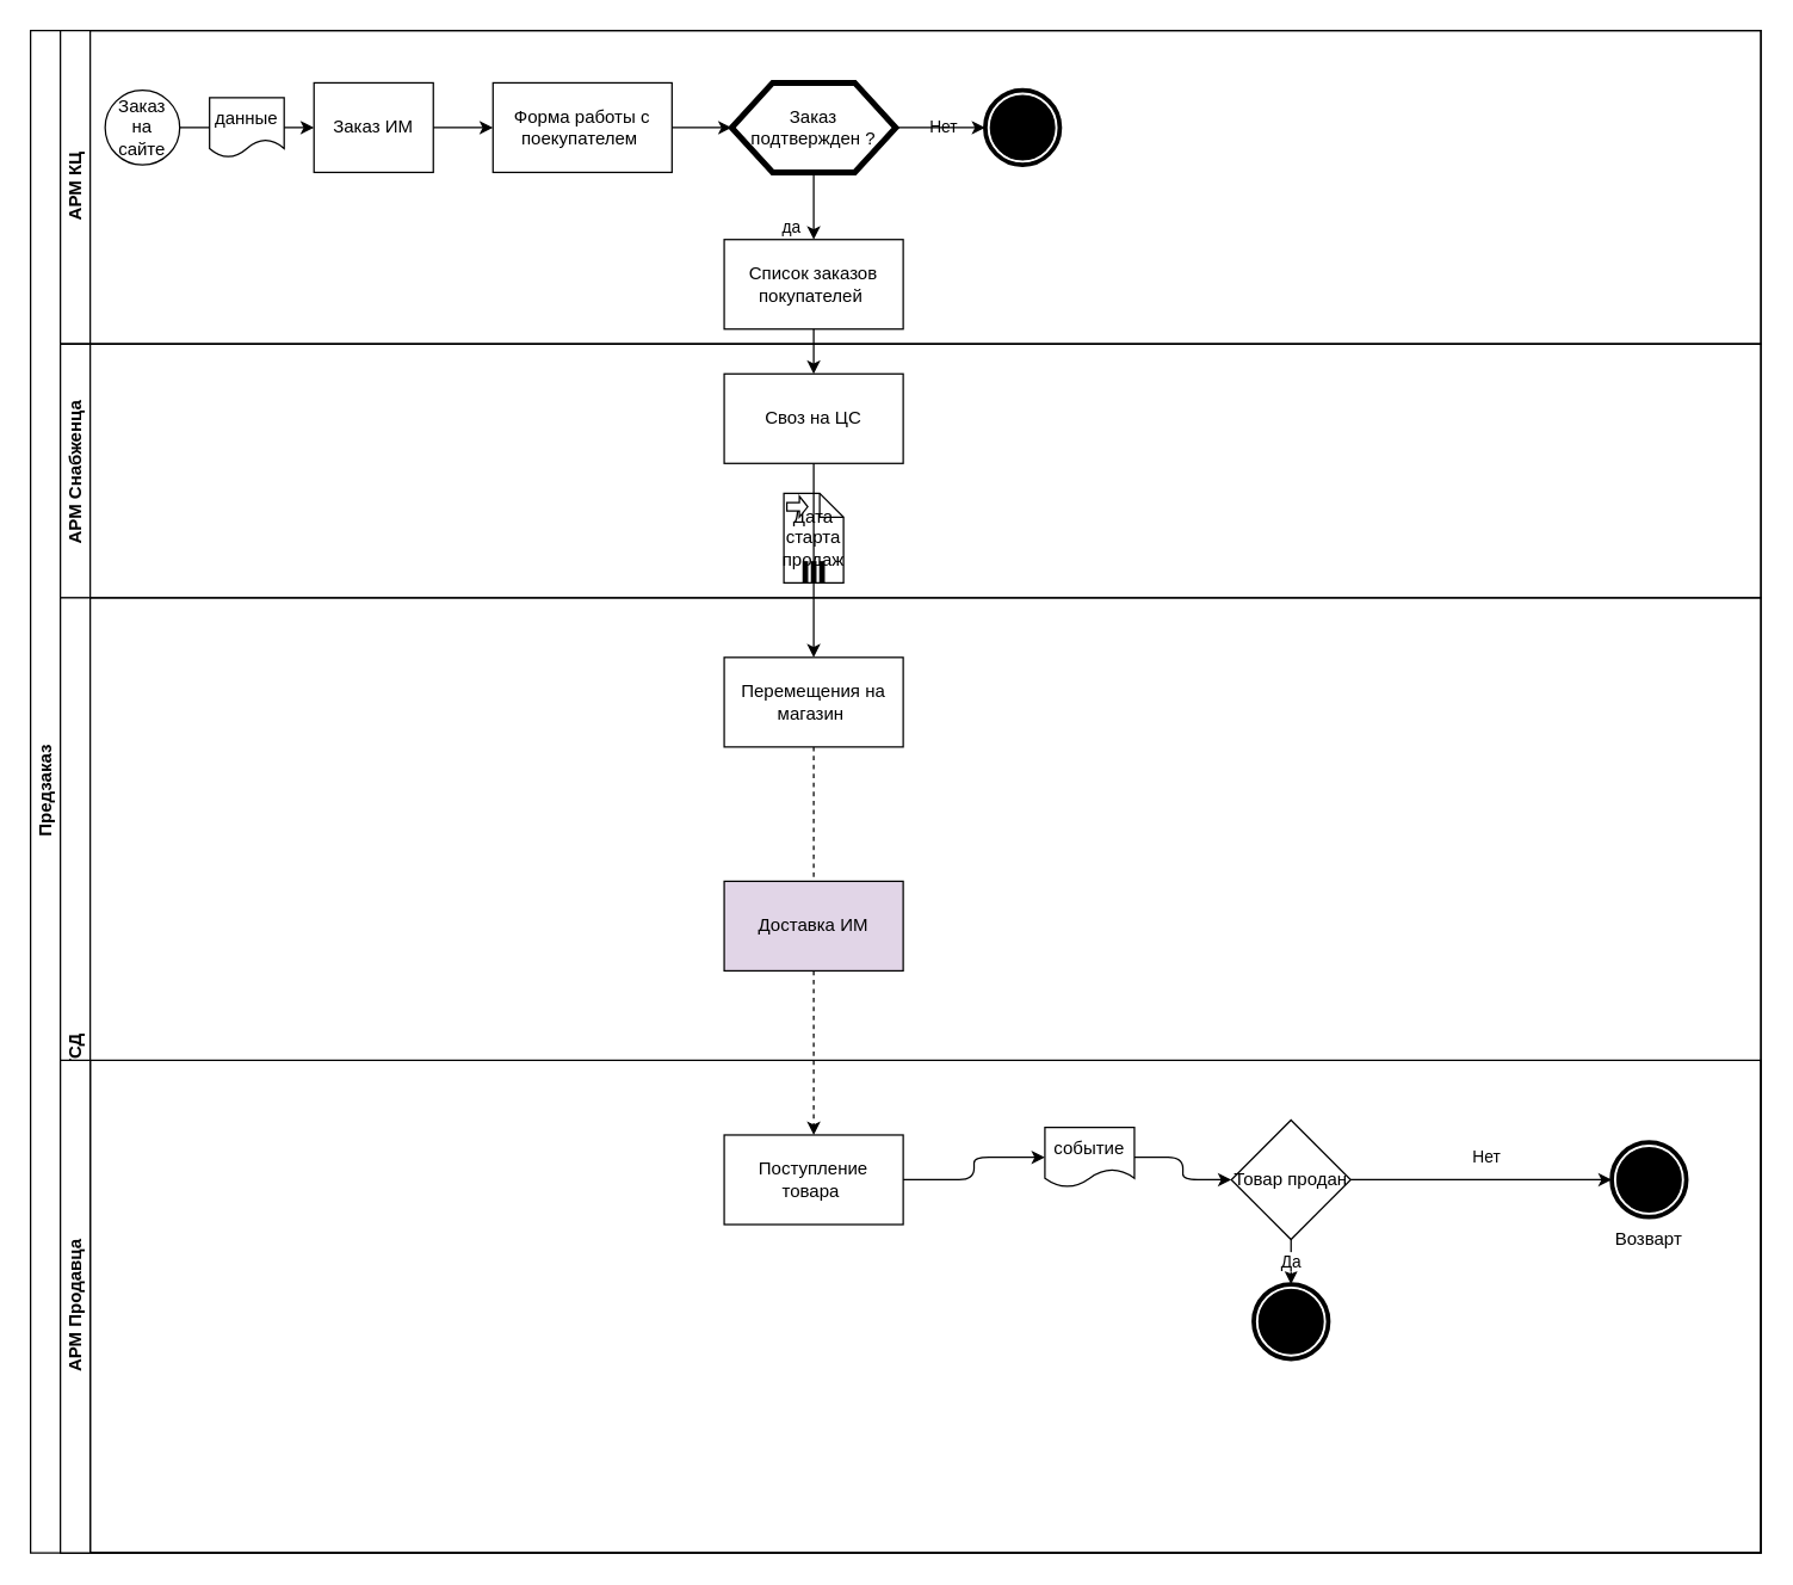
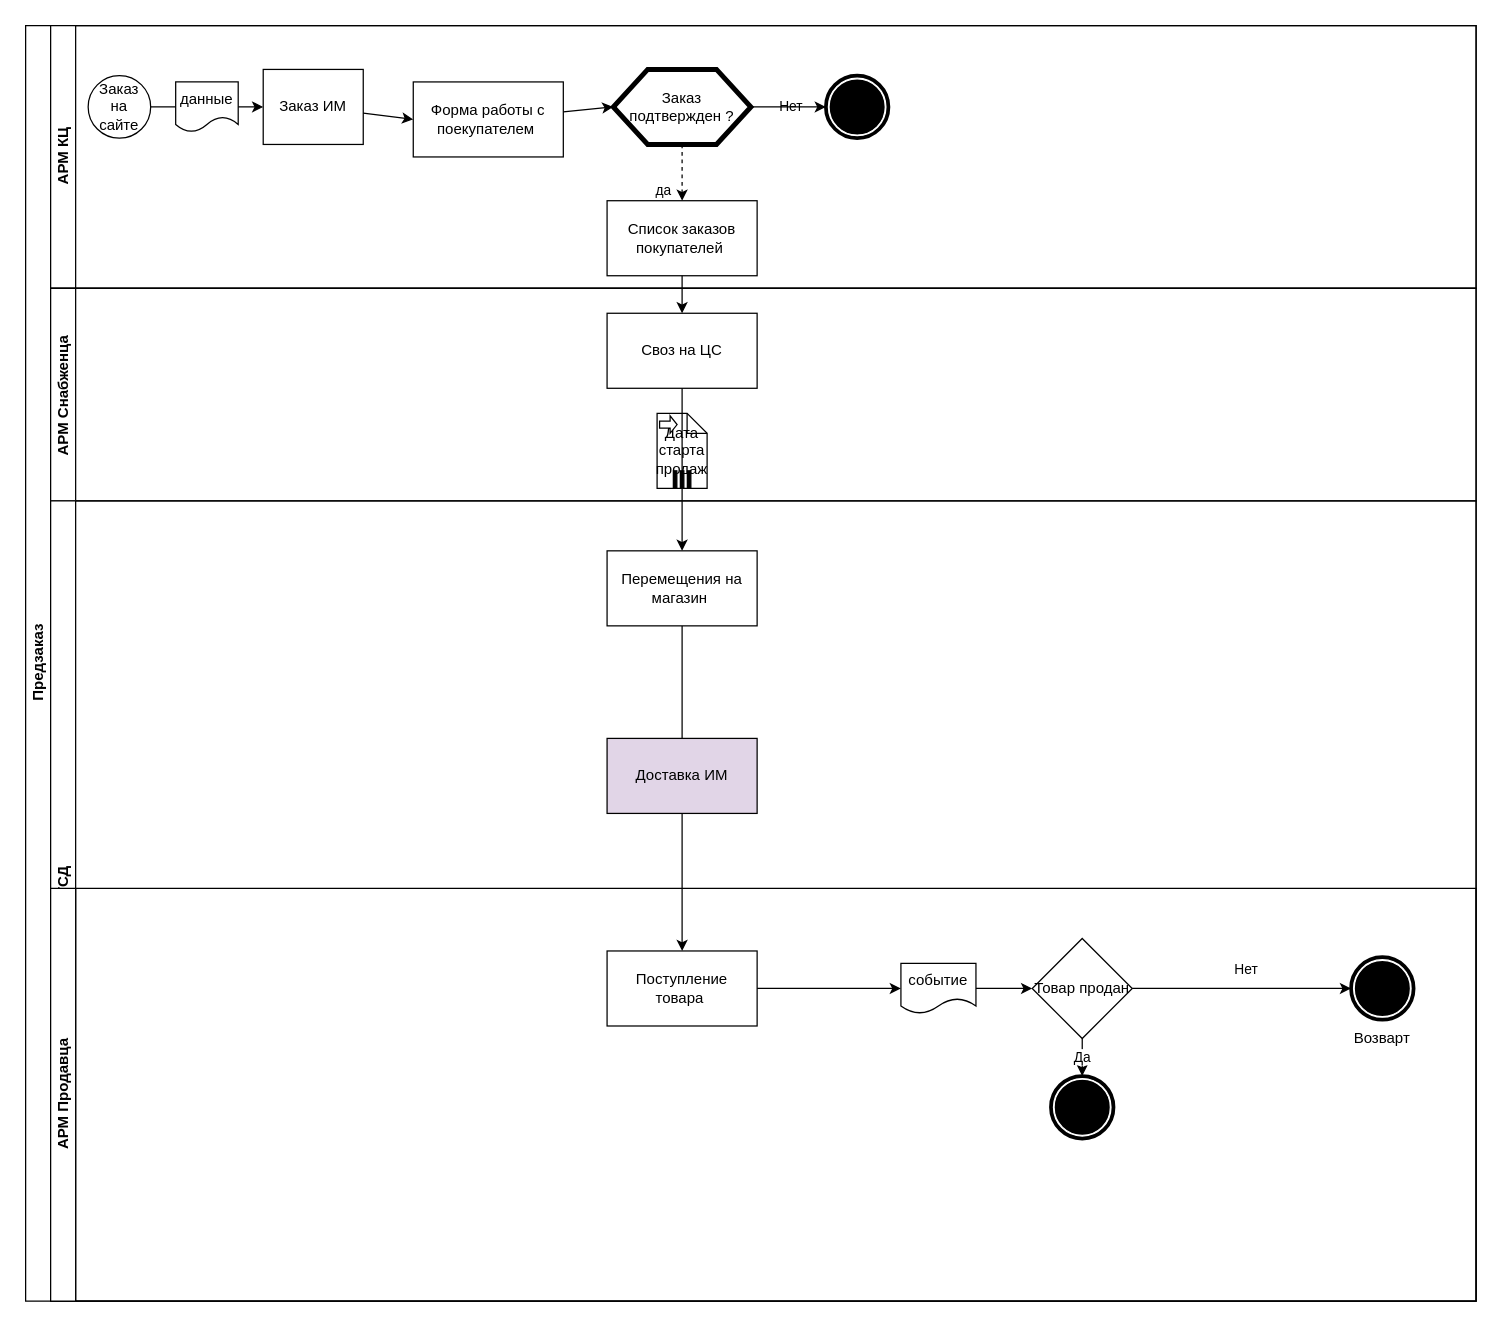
  <mxCell id="0" />
  <mxCell id="1" parent="0" />
  <mxCell id="2" value="Предзаказ&lt;br&gt;" style="swimlane;html=1;childLayout=stackLayout;resizeParent=1;resizeParentMax=0;horizontal=0;startSize=20;horizontalStack=0;" parent="1" vertex="1"><mxGeometry x="20" y="20" width="1160" height="1020" as="geometry"><mxRectangle x="80" y="120" width="30" height="80" as="alternateBounds" /></mxGeometry></mxCell>
  <mxCell id="3" value="АРМ КЦ" style="swimlane;html=1;startSize=20;horizontal=0;" parent="2" vertex="1"><mxGeometry x="20" width="1140" height="210" as="geometry" /></mxCell>
  <mxCell id="4" value="" style="edgeStyle=orthogonalEdgeStyle;rounded=0;orthogonalLoop=1;jettySize=auto;html=1;" parent="3" source="9" target="11" edge="1"><mxGeometry relative="1" as="geometry" /></mxCell>
- <mxCell id="5" value="да" style="edgeStyle=orthogonalEdgeStyle;rounded=0;orthogonalLoop=1;jettySize=auto;html=1;entryX=0.5;entryY=0;entryDx=0;entryDy=0;" edge="1" parent="3" source="6" target="15"><mxGeometry x="0.636" y="-15" relative="1" as="geometry"><mxPoint as="offset" /></mxGeometry></mxCell>
+ <mxCell id="5" value="да" style="edgeStyle=orthogonalEdgeStyle;rounded=0;orthogonalLoop=1;jettySize=auto;html=1;entryX=0.5;entryY=0;entryDx=0;entryDy=0;dashed=1;" edge="1" parent="3" source="6" target="15"><mxGeometry x="0.636" y="-15" relative="1" as="geometry"><mxPoint as="offset" /></mxGeometry></mxCell>
  <mxCell id="6" value="Заказ подтвержден ?" style="shape=hexagon;html=1;whiteSpace=wrap;perimeter=hexagonPerimeter;strokeWidth=4;rounded=0;" vertex="1" parent="3"><mxGeometry x="450" y="35" width="110" height="60" as="geometry" /></mxCell>
  <mxCell id="7" value="&lt;font color=&quot;#000000&quot;&gt;&lt;br&gt;&lt;/font&gt;" style="shape=mxgraph.bpmn.shape;html=1;verticalLabelPosition=bottom;verticalAlign=top;align=center;perimeter=ellipsePerimeter;outlineConnect=0;outline=end;symbol=terminate;rounded=0;sketch=0;" vertex="1" parent="3"><mxGeometry x="620" y="40" width="50" height="50" as="geometry" /></mxCell>
  <mxCell id="8" value="данные" style="shape=document;whiteSpace=wrap;html=1;boundedLbl=1;rounded=0;sketch=0;" vertex="1" parent="3"><mxGeometry x="100" y="45" width="50" height="40" as="geometry" /></mxCell>
  <mxCell id="9" value="Заказ на сайте" style="ellipse;whiteSpace=wrap;html=1;" parent="3" vertex="1"><mxGeometry x="30" y="40" width="50" height="50" as="geometry" /></mxCell>
  <mxCell id="10" value="" style="endArrow=classic;html=1;entryX=0;entryY=0.5;entryDx=0;entryDy=0;" edge="1" parent="3" source="16" target="6"><mxGeometry width="50" height="50" relative="1" as="geometry"><mxPoint x="120" y="-5" as="sourcePoint" /><mxPoint x="470.711" y="185" as="targetPoint" /></mxGeometry></mxCell>
  <mxCell id="11" value="Заказ ИМ" style="rounded=0;whiteSpace=wrap;html=1;fontFamily=Helvetica;fontSize=12;align=center;" parent="3" vertex="1"><mxGeometry x="170" y="35" width="80" height="60" as="geometry" /></mxCell>
  <mxCell id="12" style="edgeStyle=orthogonalEdgeStyle;rounded=0;orthogonalLoop=1;jettySize=auto;html=1;exitX=1;exitY=0.5;exitDx=0;exitDy=0;entryX=0;entryY=0.5;entryDx=0;entryDy=0;" edge="1" parent="3"><mxGeometry relative="1" as="geometry"><mxPoint x="590" y="64.811" as="sourcePoint" /><mxPoint x="590" y="65" as="targetPoint" /></mxGeometry></mxCell>
  <mxCell id="13" value="Нет" style="edgeLabel;html=1;align=center;verticalAlign=middle;resizable=0;points=[];" vertex="1" connectable="0" parent="12"><mxGeometry x="-0.205" y="1" relative="1" as="geometry"><mxPoint as="offset" /></mxGeometry></mxCell>
  <mxCell id="14" value="" style="endArrow=classic;html=1;" edge="1" parent="3" source="6" target="7"><mxGeometry width="50" height="50" relative="1" as="geometry"><mxPoint x="420" y="130" as="sourcePoint" /><mxPoint x="470" y="80" as="targetPoint" /></mxGeometry></mxCell>
  <mxCell id="15" value="Список заказов покупателей&amp;nbsp;" style="rounded=0;whiteSpace=wrap;html=1;" vertex="1" parent="3"><mxGeometry x="445" y="140" width="120" height="60" as="geometry" /></mxCell>
- <mxCell id="16" value="Форма работы с поекупателем&amp;nbsp;" style="rounded=0;whiteSpace=wrap;html=1;sketch=0;" vertex="1" parent="3"><mxGeometry x="290" y="35" width="120" height="60" as="geometry" /></mxCell>
+ <mxCell id="16" value="Форма работы с поекупателем&amp;nbsp;" style="rounded=0;whiteSpace=wrap;html=1;sketch=0;" vertex="1" parent="3"><mxGeometry x="290" y="45" width="120" height="60" as="geometry" /></mxCell>
  <mxCell id="17" value="" style="endArrow=classic;html=1;entryX=0;entryY=0.5;entryDx=0;entryDy=0;" edge="1" parent="3" source="11" target="16"><mxGeometry width="50" height="50" relative="1" as="geometry"><mxPoint x="360" y="255" as="sourcePoint" /><mxPoint x="560" y="255" as="targetPoint" /></mxGeometry></mxCell>
  <mxCell id="18" value="АРМ Снабженца&amp;nbsp;" style="swimlane;html=1;startSize=20;horizontal=0;" parent="2" vertex="1"><mxGeometry x="20" y="210" width="1140" height="170" as="geometry" /></mxCell>
  <mxCell id="19" value="Своз на ЦС" style="whiteSpace=wrap;html=1;rounded=0;" vertex="1" parent="18"><mxGeometry x="445" y="20" width="120" height="60" as="geometry" /></mxCell>
  <mxCell id="20" value="Дата старта продаж" style="shape=note;whiteSpace=wrap;size=16;html=1;dropTarget=0;rounded=0;sketch=0;" vertex="1" parent="18"><mxGeometry x="485" y="100" width="40" height="60" as="geometry" /></mxCell>
  <mxCell id="21" value="" style="html=1;shape=singleArrow;arrowWidth=0.4;arrowSize=0.4;outlineConnect=0;" vertex="1" parent="20"><mxGeometry width="14" height="14" relative="1" as="geometry"><mxPoint x="2" y="2" as="offset" /></mxGeometry></mxCell>
  <mxCell id="22" value="" style="html=1;whiteSpace=wrap;shape=parallelMarker;outlineConnect=0;" vertex="1" parent="20"><mxGeometry x="0.5" y="1" width="14" height="14" relative="1" as="geometry"><mxPoint x="-7" y="-14" as="offset" /></mxGeometry></mxCell>
  <mxCell id="23" value="" style="edgeStyle=orthogonalEdgeStyle;rounded=0;orthogonalLoop=1;jettySize=auto;html=1;" edge="1" parent="2" source="15" target="19"><mxGeometry relative="1" as="geometry" /></mxCell>
  <mxCell id="24" value="" style="edgeStyle=orthogonalEdgeStyle;rounded=0;orthogonalLoop=1;jettySize=auto;html=1;" edge="1" parent="2" source="19" target="27"><mxGeometry relative="1" as="geometry" /></mxCell>
  <mxCell id="25" value="АРМ ТСД" style="swimlane;html=1;startSize=20;horizontal=0;" parent="2" vertex="1"><mxGeometry x="20" y="380" width="1140" height="640" as="geometry"><mxRectangle x="20" y="310" width="720" height="20" as="alternateBounds" /></mxGeometry></mxCell>
- <mxCell id="26" value="" style="edgeStyle=orthogonalEdgeStyle;curved=0;rounded=1;sketch=0;orthogonalLoop=1;jettySize=auto;html=1;dashed=1;" edge="1" parent="25" source="27" target="34"><mxGeometry relative="1" as="geometry" /></mxCell>
+ <mxCell id="26" value="" style="edgeStyle=orthogonalEdgeStyle;curved=0;rounded=1;sketch=0;orthogonalLoop=1;jettySize=auto;html=1;" edge="1" parent="25" source="27" target="34"><mxGeometry relative="1" as="geometry" /></mxCell>
  <mxCell id="27" value="Перемещения на магазин&amp;nbsp;" style="whiteSpace=wrap;html=1;rounded=0;" vertex="1" parent="25"><mxGeometry x="445" y="40" width="120" height="60" as="geometry" /></mxCell>
  <mxCell id="28" value="Доставка ИМ" style="rounded=0;whiteSpace=wrap;html=1;sketch=0;fillColor=#e1d5e7;" vertex="1" parent="25"><mxGeometry x="445" y="190" width="120" height="60" as="geometry" /></mxCell>
  <mxCell id="29" value="АРМ Продавца" style="swimlane;html=1;startSize=20;horizontal=0;" vertex="1" parent="25"><mxGeometry y="310" width="1140" height="330" as="geometry"><mxRectangle y="130" width="30" height="170" as="alternateBounds" /></mxGeometry></mxCell>
  <mxCell id="30" value="" style="edgeStyle=orthogonalEdgeStyle;curved=0;rounded=1;sketch=0;orthogonalLoop=1;jettySize=auto;html=1;" edge="1" parent="29" source="35" target="36"><mxGeometry relative="1" as="geometry" /></mxCell>
  <mxCell id="31" style="edgeStyle=orthogonalEdgeStyle;curved=0;rounded=1;sketch=0;orthogonalLoop=1;jettySize=auto;html=1;entryX=0;entryY=0.5;entryDx=0;entryDy=0;" edge="1" parent="29" source="36" target="37"><mxGeometry relative="1" as="geometry" /></mxCell>
  <mxCell id="32" value="Да" style="edgeStyle=orthogonalEdgeStyle;curved=0;rounded=1;sketch=0;orthogonalLoop=1;jettySize=auto;html=1;" edge="1" parent="29" source="36" target="40"><mxGeometry relative="1" as="geometry" /></mxCell>
  <mxCell id="33" value="Нет" style="edgeLabel;html=1;align=center;verticalAlign=middle;resizable=0;points=[];" vertex="1" connectable="0" parent="29"><mxGeometry x="900.001" y="-9.997" as="geometry"><mxPoint x="55" y="74" as="offset" /></mxGeometry></mxCell>
  <mxCell id="34" value="Поступление товара&amp;nbsp;" style="whiteSpace=wrap;html=1;rounded=0;" vertex="1" parent="29"><mxGeometry x="445" y="50" width="120" height="60" as="geometry" /></mxCell>
- <mxCell id="35" value="событие" style="shape=document;whiteSpace=wrap;html=1;boundedLbl=1;rounded=0;sketch=0;" vertex="1" parent="29"><mxGeometry x="660" y="45" width="60" height="40" as="geometry" /></mxCell>
+ <mxCell id="35" value="событие" style="shape=document;whiteSpace=wrap;html=1;boundedLbl=1;rounded=0;sketch=0;" vertex="1" parent="29"><mxGeometry x="680" y="60" width="60" height="40" as="geometry" /></mxCell>
  <mxCell id="36" value="Товар продан" style="rhombus;whiteSpace=wrap;html=1;rounded=0;" vertex="1" parent="29"><mxGeometry x="785" y="40" width="80" height="80" as="geometry" /></mxCell>
  <mxCell id="37" value="&lt;font color=&quot;#000000&quot;&gt;&lt;br&gt;&lt;/font&gt;" style="shape=mxgraph.bpmn.shape;html=1;verticalLabelPosition=bottom;verticalAlign=top;align=center;perimeter=ellipsePerimeter;outlineConnect=0;outline=end;symbol=terminate;rounded=0;sketch=0;" vertex="1" parent="29"><mxGeometry x="1040" y="55" width="50" height="50" as="geometry" /></mxCell>
  <mxCell id="38" value="" style="edgeStyle=orthogonalEdgeStyle;curved=0;rounded=1;sketch=0;orthogonalLoop=1;jettySize=auto;html=1;" edge="1" parent="29" source="34" target="35"><mxGeometry relative="1" as="geometry"><mxPoint x="490" y="890.0" as="sourcePoint" /><mxPoint x="610.0" y="870.0" as="targetPoint" /></mxGeometry></mxCell>
  <mxCell id="39" value="Возварт" style="text;html=1;strokeColor=none;fillColor=none;align=center;verticalAlign=middle;whiteSpace=wrap;rounded=0;sketch=0;" vertex="1" parent="29"><mxGeometry x="1045" y="110" width="40" height="20" as="geometry" /></mxCell>
  <mxCell id="40" value="&lt;font color=&quot;#000000&quot;&gt;&lt;br&gt;&lt;/font&gt;" style="shape=mxgraph.bpmn.shape;html=1;verticalLabelPosition=bottom;verticalAlign=top;align=center;perimeter=ellipsePerimeter;outlineConnect=0;outline=end;symbol=terminate;rounded=0;sketch=0;" vertex="1" parent="29"><mxGeometry x="800" y="150" width="50" height="50" as="geometry" /></mxCell>
  <mxCell id="41" style="edgeStyle=orthogonalEdgeStyle;curved=0;rounded=1;sketch=0;orthogonalLoop=1;jettySize=auto;html=1;exitX=0.5;exitY=1;exitDx=0;exitDy=0;" edge="1" parent="29" source="34" target="34"><mxGeometry relative="1" as="geometry" /></mxCell>
